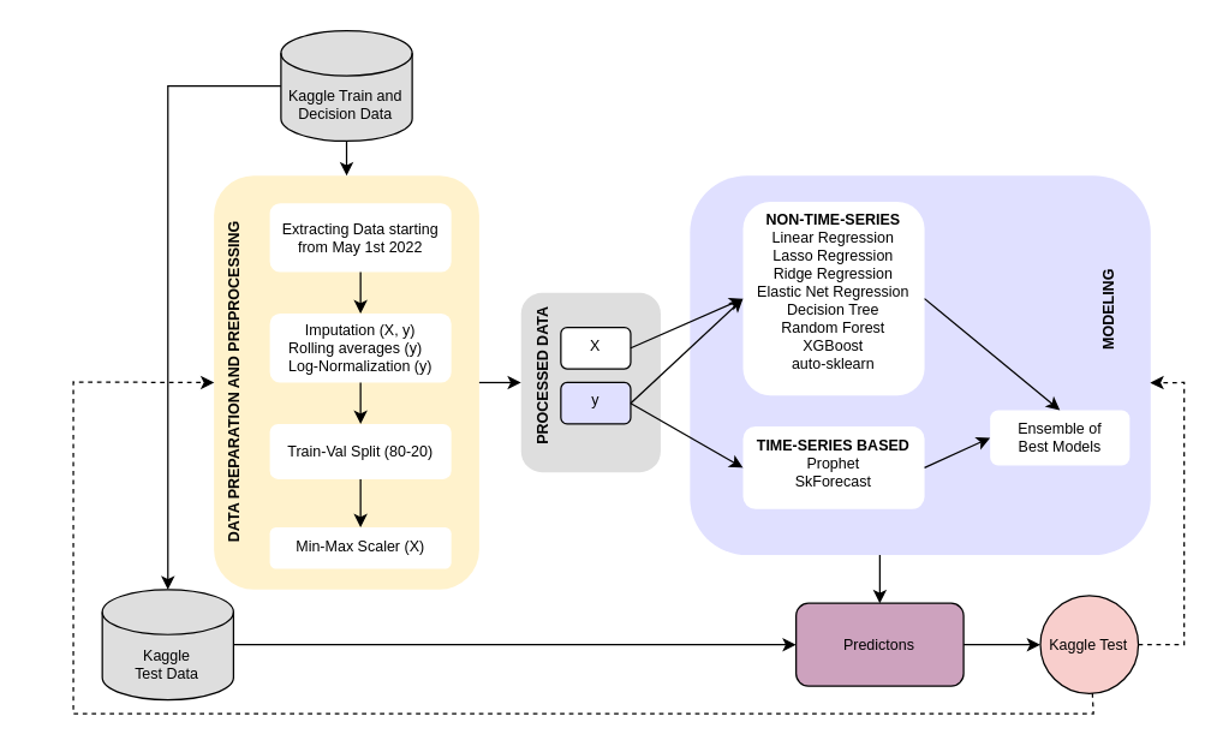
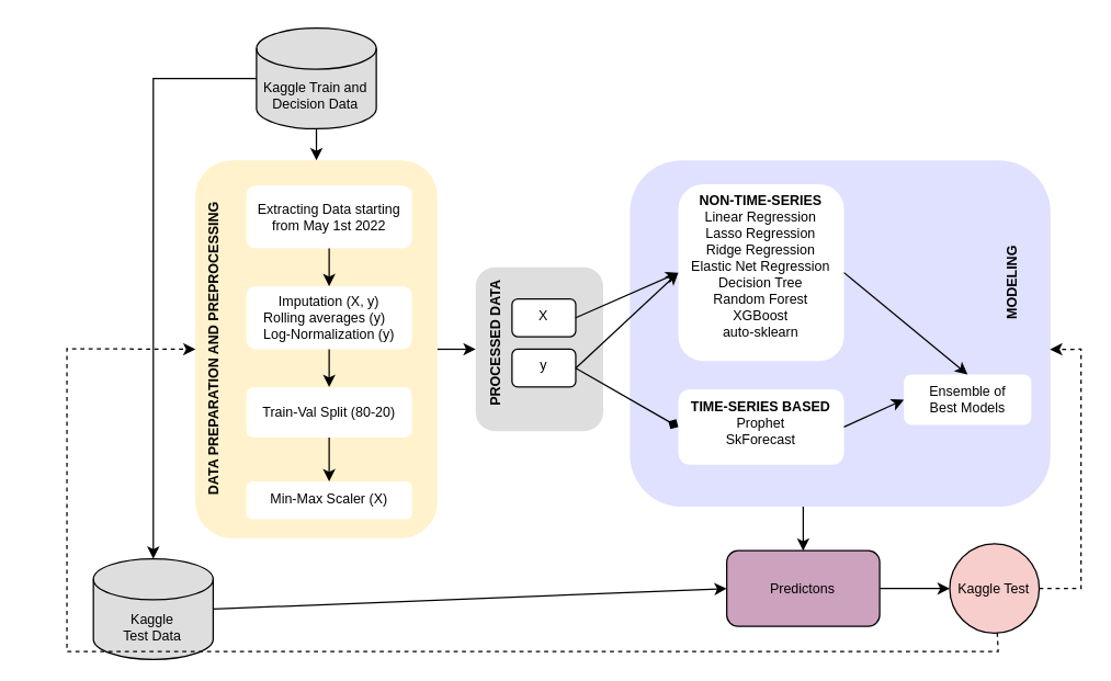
  <mxCell id="0" />
  <mxCell id="1" parent="0" />
  <mxCell id="2" value="" style="rounded=1;whiteSpace=wrap;html=1;fontSize=10;fillColor=#E0E0FF;strokeColor=none;" parent="1" vertex="1"><mxGeometry x="458.803" y="116.515" width="306.879" height="252.778" as="geometry" /></mxCell>
  <mxCell id="3" value="&lt;div style=&quot;font-size: 10px;&quot;&gt;&lt;b style=&quot;font-size: 10px;&quot;&gt;NON-TIME-SERIES&lt;/b&gt;&lt;/div&gt;&lt;div style=&quot;font-size: 10px;&quot;&gt;&lt;span style=&quot;font-size: 10px;&quot;&gt;Linear Regression&lt;/span&gt;&lt;br style=&quot;font-size: 10px;&quot;&gt;&lt;/div&gt;&lt;div style=&quot;font-size: 10px;&quot;&gt;&lt;font style=&quot;font-size: 10px;&quot;&gt;Lasso Regression&lt;/font&gt;&lt;/div&gt;&lt;div style=&quot;font-size: 10px;&quot;&gt;&lt;font style=&quot;font-size: 10px;&quot;&gt;Ridge Regression&lt;/font&gt;&lt;/div&gt;&lt;div style=&quot;font-size: 10px;&quot;&gt;&lt;font style=&quot;font-size: 10px;&quot;&gt;Elastic Net Regression&lt;/font&gt;&lt;/div&gt;&lt;div style=&quot;font-size: 10px;&quot;&gt;&lt;font style=&quot;font-size: 10px;&quot;&gt;Decision Tree&lt;/font&gt;&lt;/div&gt;&lt;div style=&quot;font-size: 10px;&quot;&gt;&lt;font style=&quot;font-size: 10px;&quot;&gt;Random Forest&lt;/font&gt;&lt;/div&gt;&lt;div style=&quot;font-size: 10px;&quot;&gt;&lt;font style=&quot;font-size: 10px;&quot;&gt;XGBoost&lt;/font&gt;&lt;/div&gt;&lt;div style=&quot;font-size: 10px;&quot;&gt;&lt;font style=&quot;font-size: 10px;&quot;&gt;auto-sklearn&lt;/font&gt;&lt;/div&gt;&lt;div style=&quot;font-size: 10px;&quot;&gt;&lt;font style=&quot;font-size: 10px;&quot;&gt;&lt;br style=&quot;font-size: 10px;&quot;&gt;&lt;/font&gt;&lt;/div&gt;&lt;div style=&quot;font-size: 10px;&quot;&gt;&lt;br style=&quot;font-size: 10px;&quot;&gt;&lt;/div&gt;" style="rounded=1;whiteSpace=wrap;html=1;verticalAlign=top;strokeColor=none;fontSize=10;" parent="1" vertex="1"><mxGeometry x="494.14" y="133.98" width="120.89" height="129.02" as="geometry" /></mxCell>
  <mxCell id="4" value="&lt;div style=&quot;font-size: 10px;&quot;&gt;&lt;b style=&quot;font-size: 10px;&quot;&gt;TIME-SERIES BASED&lt;/b&gt;&lt;/div&gt;&lt;div style=&quot;font-size: 10px;&quot;&gt;&lt;font style=&quot;font-size: 10px;&quot;&gt;Prophet&lt;/font&gt;&lt;/div&gt;&lt;div style=&quot;font-size: 10px;&quot;&gt;&lt;font style=&quot;font-size: 10px;&quot;&gt;SkForecast&lt;/font&gt;&lt;/div&gt;" style="rounded=1;whiteSpace=wrap;html=1;verticalAlign=top;align=center;strokeColor=none;fontSize=10;" parent="1" vertex="1"><mxGeometry x="494.14" y="283.67" width="120.89" height="55" as="geometry" /></mxCell>
  <mxCell id="5" value="Ensemble of &lt;br style=&quot;font-size: 10px;&quot;&gt;Best Models" style="rounded=1;whiteSpace=wrap;html=1;verticalAlign=top;align=center;strokeColor=none;fontSize=10;" parent="1" vertex="1"><mxGeometry x="658.739" y="272.784" width="92.994" height="36.768" as="geometry" /></mxCell>
  <mxCell id="6" value="Predictons" style="rounded=1;whiteSpace=wrap;html=1;fillColor=#CDA2BE;fontSize=10;" parent="1" vertex="1"><mxGeometry x="529.478" y="401.465" width="111.592" height="55.152" as="geometry" /></mxCell>
  <mxCell id="7" value="" style="endArrow=classic;html=1;rounded=0;exitX=1;exitY=0.5;exitDx=0;exitDy=0;entryX=0;entryY=0.5;entryDx=0;entryDy=0;exitPerimeter=0;fontSize=10;" parent="1" source="25" target="6" edge="1"><mxGeometry width="50" height="50" relative="1" as="geometry"><mxPoint x="169.592" y="456.616" as="sourcePoint" /><mxPoint x="392.777" y="456.616" as="targetPoint" /></mxGeometry></mxCell>
  <mxCell id="8" value="" style="endArrow=classic;html=1;rounded=0;exitX=1;exitY=0.5;exitDx=0;exitDy=0;entryX=0;entryY=0.5;entryDx=0;entryDy=0;fontSize=10;" parent="1" source="6" target="27" edge="1"><mxGeometry width="50" height="50" relative="1" as="geometry"><mxPoint x="346.28" y="484.192" as="sourcePoint" /><mxPoint x="653.159" y="438.232" as="targetPoint" /></mxGeometry></mxCell>
  <mxCell id="9" value="" style="group;fontSize=10;" parent="1" vertex="1" connectable="0"><mxGeometry x="141.694" y="116.515" width="176.688" height="275.758" as="geometry" /></mxCell>
  <mxCell id="10" value="" style="rounded=1;whiteSpace=wrap;html=1;fillColor=#FFF2CC;strokeColor=none;fontSize=10;" parent="9" vertex="1"><mxGeometry x="1.322e-14" width="176.688" height="275.758" as="geometry" /></mxCell>
  <mxCell id="11" value="&lt;span style=&quot;text-align: left; font-size: 10px;&quot;&gt;Min-Max Scaler (X)&lt;/span&gt;&lt;br style=&quot;font-size: 10px;&quot;&gt;&lt;div style=&quot;text-align: left; font-size: 10px;&quot;&gt;&lt;br style=&quot;font-size: 10px;&quot;&gt;&lt;/div&gt;" style="rounded=1;whiteSpace=wrap;html=1;verticalAlign=top;strokeColor=none;fontSize=10;" parent="9" vertex="1"><mxGeometry x="37.197" y="234.394" width="120.892" height="27.576" as="geometry" /></mxCell>
  <mxCell id="12" value="&lt;font style=&quot;font-size: 10px;&quot;&gt;Train-Val Split (80-20)&lt;/font&gt;" style="rounded=1;whiteSpace=wrap;html=1;strokeColor=none;fontSize=10;" parent="9" vertex="1"><mxGeometry x="37.197" y="165.455" width="120.892" height="36.768" as="geometry" /></mxCell>
  <mxCell id="13" value="Extracting Data starting from May 1st 2022" style="rounded=1;whiteSpace=wrap;html=1;strokeColor=none;fontSize=10;" parent="9" vertex="1"><mxGeometry x="37.197" y="18.384" width="120.892" height="45.96" as="geometry" /></mxCell>
  <mxCell id="14" value="" style="endArrow=classic;html=1;rounded=0;exitX=0.5;exitY=1;exitDx=0;exitDy=0;entryX=0.5;entryY=0;entryDx=0;entryDy=0;fontSize=10;" parent="9" source="13" target="16" edge="1"><mxGeometry width="50" height="50" relative="1" as="geometry"><mxPoint x="325.478" y="-9.192" as="sourcePoint" /><mxPoint x="325.478" y="9.192" as="targetPoint" /></mxGeometry></mxCell>
  <mxCell id="15" value="" style="endArrow=classic;html=1;rounded=0;exitX=0.5;exitY=1;exitDx=0;exitDy=0;entryX=0.5;entryY=0;entryDx=0;entryDy=0;fontSize=10;" parent="9" source="12" target="11" edge="1"><mxGeometry width="50" height="50" relative="1" as="geometry"><mxPoint x="130.191" y="284.949" as="sourcePoint" /><mxPoint x="399.873" y="330.909" as="targetPoint" /></mxGeometry></mxCell>
  <mxCell id="16" value="&lt;span style=&quot;text-align: left; font-size: 10px;&quot;&gt;Imputation (X, y)&lt;/span&gt;&lt;br style=&quot;font-size: 10px;&quot;&gt;&lt;div style=&quot;text-align: left; font-size: 10px;&quot;&gt;Rolling averages (y)&lt;/div&gt;&lt;div style=&quot;text-align: left; font-size: 10px;&quot;&gt;Log-Normalization (y)&lt;/div&gt;" style="rounded=1;whiteSpace=wrap;html=1;strokeColor=none;fontSize=10;" parent="9" vertex="1"><mxGeometry x="37.197" y="91.919" width="120.892" height="45.96" as="geometry" /></mxCell>
  <mxCell id="17" value="" style="endArrow=classic;html=1;rounded=0;exitX=0.5;exitY=1;exitDx=0;exitDy=0;entryX=0.5;entryY=0;entryDx=0;entryDy=0;fontSize=10;" parent="9" source="16" target="12" edge="1"><mxGeometry width="50" height="50" relative="1" as="geometry"><mxPoint x="111.592" y="73.535" as="sourcePoint" /><mxPoint x="111.592" y="110.303" as="targetPoint" /></mxGeometry></mxCell>
  <mxCell id="18" value="&lt;b style=&quot;font-size: 10px;&quot;&gt;DATA PREPARATION AND PREPROCESSING&lt;/b&gt;" style="text;html=1;strokeColor=none;fillColor=none;align=center;verticalAlign=middle;whiteSpace=wrap;rounded=0;rotation=-90;fontSize=10;" parent="9" vertex="1"><mxGeometry x="-120.892" y="124.091" width="269.682" height="27.576" as="geometry" /></mxCell>
  <mxCell id="19" value="&lt;b style=&quot;font-size: 10px;&quot;&gt;&lt;font style=&quot;font-size: 10px;&quot;&gt;MODELING&lt;/font&gt;&lt;/b&gt;" style="text;html=1;strokeColor=none;fillColor=none;align=center;verticalAlign=middle;whiteSpace=wrap;rounded=0;fontSize=10;rotation=-90;" parent="1" vertex="1"><mxGeometry x="709.885" y="192.348" width="55.796" height="27.576" as="geometry" /></mxCell>
  <mxCell id="20" value="" style="endArrow=classic;html=1;rounded=0;fontSize=10;fillColor=#FFB570;entryX=0.5;entryY=0;entryDx=0;entryDy=0;exitX=1;exitY=0.5;exitDx=0;exitDy=0;" parent="1" source="3" target="5" edge="1"><mxGeometry width="50" height="50" relative="1" as="geometry"><mxPoint x="346.28" y="309.545" as="sourcePoint" /><mxPoint x="392.777" y="263.586" as="targetPoint" /></mxGeometry></mxCell>
  <mxCell id="21" value="" style="endArrow=classic;html=1;rounded=0;fontSize=10;fillColor=#FFB570;entryX=0;entryY=0.5;entryDx=0;entryDy=0;exitX=1;exitY=0.5;exitDx=0;exitDy=0;" parent="1" source="4" target="5" edge="1"><mxGeometry width="50" height="50" relative="1" as="geometry"><mxPoint x="346.28" y="309.545" as="sourcePoint" /><mxPoint x="392.777" y="263.586" as="targetPoint" /></mxGeometry></mxCell>
  <mxCell id="22" value="" style="endArrow=classic;html=1;rounded=0;fontSize=10;fillColor=#FFB570;entryX=0.5;entryY=0;entryDx=0;entryDy=0;" parent="1" target="6" edge="1"><mxGeometry width="50" height="50" relative="1" as="geometry"><mxPoint x="585.274" y="369.293" as="sourcePoint" /><mxPoint x="532.268" y="337.121" as="targetPoint" /></mxGeometry></mxCell>
  <mxCell id="23" value="Kaggle Train and Decision Data" style="shape=cylinder3;whiteSpace=wrap;html=1;boundedLbl=1;backgroundOutline=1;size=15;fontSize=10;fillColor=#DEDEDE;" parent="1" vertex="1"><mxGeometry x="186.331" y="20" width="87.414" height="73.535" as="geometry" /></mxCell>
  <mxCell id="24" value="" style="endArrow=classic;html=1;rounded=0;entryX=0.5;entryY=0;entryDx=0;entryDy=0;exitX=0.5;exitY=1;exitDx=0;exitDy=0;exitPerimeter=0;fontSize=10;" parent="1" source="23" target="10" edge="1"><mxGeometry width="50" height="50" relative="1" as="geometry"><mxPoint x="230.038" y="79.747" as="sourcePoint" /><mxPoint x="532.268" y="162.475" as="targetPoint" /></mxGeometry></mxCell>
- <mxCell id="25" value="Kaggle &lt;br style=&quot;font-size: 10px;&quot;&gt;Test Data" style="shape=cylinder3;whiteSpace=wrap;html=1;boundedLbl=1;backgroundOutline=1;size=15;fontSize=10;fillColor=#DEDEDE;" parent="1" vertex="1"><mxGeometry x="67.299" y="392.273" width="87.414" height="73.535" as="geometry" /></mxCell>
+ <mxCell id="25" value="Kaggle &lt;br style=&quot;font-size: 10px;&quot;&gt;Test Data" style="shape=cylinder3;whiteSpace=wrap;html=1;boundedLbl=1;backgroundOutline=1;size=15;fontSize=10;fillColor=#DEDEDE;" parent="1" vertex="1"><mxGeometry x="67.299" y="407.273" width="87.414" height="73.535" as="geometry" /></mxCell>
  <mxCell id="26" value="" style="endArrow=classic;html=1;rounded=0;exitX=0;exitY=0.5;exitDx=0;exitDy=0;exitPerimeter=0;entryX=0.5;entryY=0;entryDx=0;entryDy=0;entryPerimeter=0;fontSize=10;" parent="1" source="23" target="25" edge="1"><mxGeometry width="50" height="50" relative="1" as="geometry"><mxPoint x="150.994" y="42.98" as="sourcePoint" /><mxPoint x="113.796" y="438.232" as="targetPoint" /><Array as="points"><mxPoint x="111.006" y="56.768" /></Array></mxGeometry></mxCell>
  <mxCell id="27" value="Kaggle Test" style="ellipse;whiteSpace=wrap;html=1;aspect=fixed;fontSize=10;fillColor=#F8CECC;" parent="1" vertex="1"><mxGeometry x="692.217" y="396.409" width="65.263" height="65.263" as="geometry" /></mxCell>
  <mxCell id="28" value="" style="group;fontSize=10;" parent="1" vertex="1" connectable="0"><mxGeometry x="346.28" y="194.646" width="92.994" height="119.495" as="geometry" /></mxCell>
  <mxCell id="29" value="&lt;div style=&quot;font-size: 10px;&quot;&gt;&lt;br style=&quot;font-size: 10px;&quot;&gt;&lt;/div&gt;" style="rounded=1;whiteSpace=wrap;html=1;verticalAlign=top;fillColor=#DEDEDE;align=left;strokeColor=none;fontSize=10;" parent="28" vertex="1"><mxGeometry width="92.994" height="119.495" as="geometry" /></mxCell>
- <mxCell id="30" value="&lt;div style=&quot;text-align: left; font-size: 10px;&quot;&gt;y&lt;/div&gt;" style="rounded=1;whiteSpace=wrap;html=1;verticalAlign=top;fontSize=10;fillColor=#e0e0ff;" parent="28" vertex="1"><mxGeometry x="26.503" y="59.747" width="46.497" height="27.576" as="geometry" /></mxCell>
+ <mxCell id="30" value="&lt;div style=&quot;text-align: left; font-size: 10px;&quot;&gt;y&lt;/div&gt;" style="rounded=1;whiteSpace=wrap;html=1;verticalAlign=top;fontSize=10;" parent="28" vertex="1"><mxGeometry x="26.503" y="59.747" width="46.497" height="27.576" as="geometry" /></mxCell>
  <mxCell id="31" value="&lt;b style=&quot;font-size: 10px;&quot;&gt;PROCESSED DATA&lt;/b&gt;" style="text;html=1;strokeColor=none;fillColor=none;align=center;verticalAlign=middle;whiteSpace=wrap;rounded=0;fontSize=10;rotation=-90;" parent="28" vertex="1"><mxGeometry x="-37.197" y="41.364" width="102.293" height="27.576" as="geometry" /></mxCell>
  <mxCell id="32" value="&lt;div style=&quot;text-align: left; font-size: 10px;&quot;&gt;X&lt;/div&gt;" style="rounded=1;whiteSpace=wrap;html=1;verticalAlign=top;fontSize=10;" parent="28" vertex="1"><mxGeometry x="26.503" y="22.98" width="46.497" height="27.576" as="geometry" /></mxCell>
  <mxCell id="33" value="" style="endArrow=classic;html=1;rounded=0;fontSize=10;fillColor=#FFB570;entryX=0;entryY=0.5;entryDx=0;entryDy=0;exitX=1;exitY=0.5;exitDx=0;exitDy=0;" parent="1" source="32" target="3" edge="1"><mxGeometry width="50" height="50" relative="1" as="geometry"><mxPoint x="-193.083" y="-182.222" as="sourcePoint" /><mxPoint x="-220.981" y="-154.646" as="targetPoint" /></mxGeometry></mxCell>
  <mxCell id="34" value="" style="endArrow=classic;html=1;rounded=0;exitX=0.531;exitY=0.995;exitDx=0;exitDy=0;entryX=0.5;entryY=0;entryDx=0;entryDy=0;exitPerimeter=0;fontSize=10;dashed=1;" edge="1" parent="1" source="27" target="18"><mxGeometry width="50" height="50" relative="1" as="geometry"><mxPoint x="729.414" y="488.788" as="sourcePoint" /><mxPoint x="51.49" y="211.586" as="targetPoint" /><Array as="points"><mxPoint x="727.554" y="475" /><mxPoint x="48" y="475" /><mxPoint x="48" y="254" /></Array></mxGeometry></mxCell>
  <mxCell id="35" value="" style="endArrow=classic;html=1;rounded=0;exitX=1;exitY=0.5;exitDx=0;exitDy=0;entryX=0.999;entryY=0.546;entryDx=0;entryDy=0;entryPerimeter=0;fontSize=10;dashed=1;" edge="1" parent="1" source="27" target="2"><mxGeometry width="50" height="50" relative="1" as="geometry"><mxPoint x="765.682" y="442.369" as="sourcePoint" /><mxPoint x="788" y="235.091" as="targetPoint" /><Array as="points"><mxPoint x="788" y="429.04" /><mxPoint x="788" y="254.394" /></Array></mxGeometry></mxCell>
  <mxCell id="36" value="" style="endArrow=classic;html=1;rounded=0;fontSize=10;fillColor=#FFB570;entryX=0;entryY=0.5;entryDx=0;entryDy=0;exitX=1;exitY=0.5;exitDx=0;exitDy=0;" parent="1" source="10" target="29" edge="1"><mxGeometry width="50" height="50" relative="1" as="geometry"><mxPoint x="327.682" y="171.667" as="sourcePoint" /><mxPoint x="467.172" y="272.778" as="targetPoint" /></mxGeometry></mxCell>
  <mxCell id="37" value="" style="endArrow=classic;html=1;rounded=0;fontSize=10;fillColor=#FFB570;entryX=0;entryY=0.5;entryDx=0;entryDy=0;exitX=1;exitY=0.5;exitDx=0;exitDy=0;" parent="1" source="30" target="3" edge="1"><mxGeometry width="50" height="50" relative="1" as="geometry"><mxPoint x="447.178" y="309.545" as="sourcePoint" /><mxPoint x="504.369" y="318.737" as="targetPoint" /></mxGeometry></mxCell>
- <mxCell id="38" value="" style="endArrow=classic;html=1;rounded=0;fontSize=10;fillColor=#FFB570;entryX=0;entryY=0.5;entryDx=0;entryDy=0;exitX=1;exitY=0.5;exitDx=0;exitDy=0;" parent="1" source="30" target="4" edge="1"><mxGeometry width="50" height="50" relative="1" as="geometry"><mxPoint x="447.178" y="272.778" as="sourcePoint" /><mxPoint x="504.369" y="213.03" as="targetPoint" /></mxGeometry></mxCell>
+ <mxCell id="38" value="" style="endArrow=diamond;html=1;rounded=0;fontSize=10;fillColor=#FFB570;entryX=0;entryY=0.5;entryDx=0;entryDy=0;exitX=1;exitY=0.5;exitDx=0;exitDy=0;" parent="1" source="30" target="4" edge="1"><mxGeometry width="50" height="50" relative="1" as="geometry"><mxPoint x="447.178" y="272.778" as="sourcePoint" /><mxPoint x="504.369" y="213.03" as="targetPoint" /></mxGeometry></mxCell>
